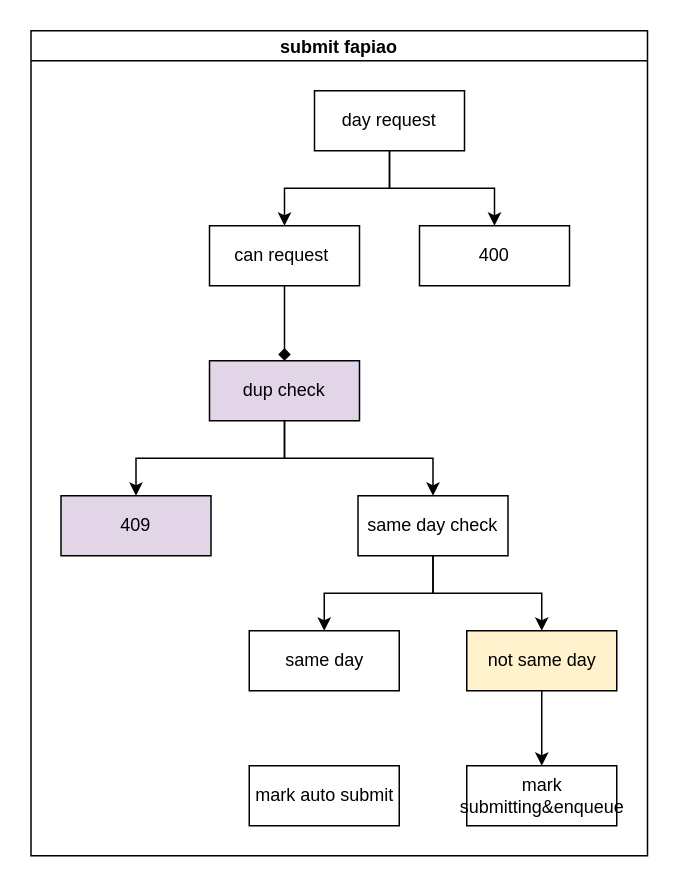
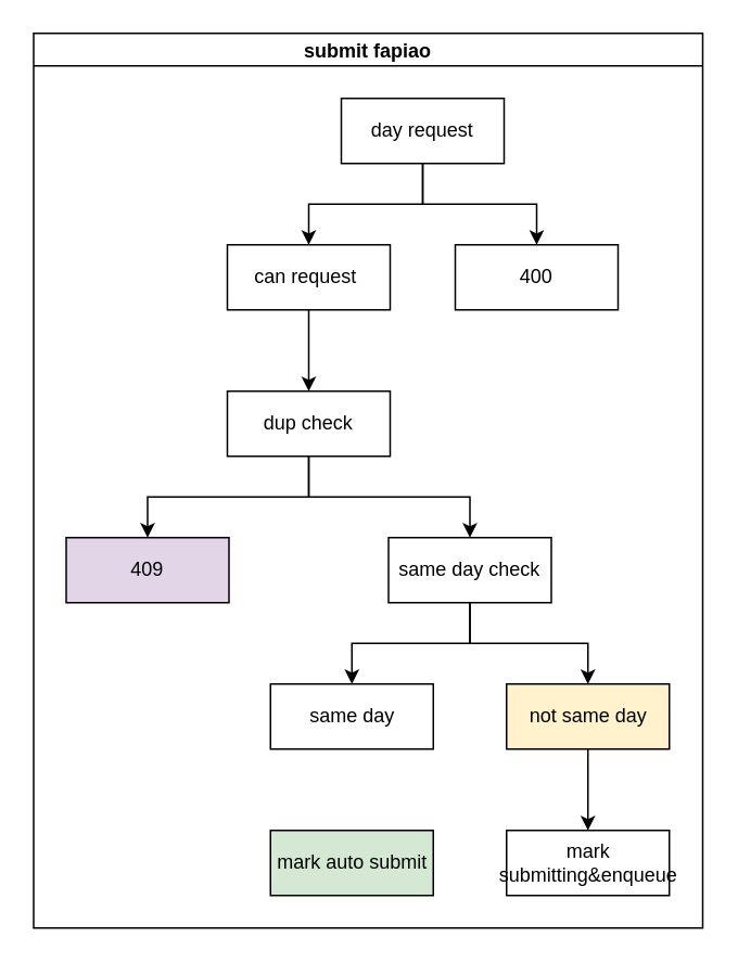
  <mxCell id="0" />
  <mxCell id="1" parent="0" />
  <mxCell id="2" value="submit fapiao" style="swimlane;startSize=20;horizontal=1;childLayout=treeLayout;horizontalTree=0;resizable=0;containerType=tree;" vertex="1" parent="1"><mxGeometry x="20" y="20" width="411" height="550" as="geometry" /></mxCell>
  <mxCell id="3" value="day request" style="whiteSpace=wrap;html=1;" vertex="1" parent="2"><mxGeometry x="189" y="40" width="100" height="40" as="geometry" /></mxCell>
  <mxCell id="4" value="can request&lt;span style=&quot;white-space: pre&quot;&gt; &lt;/span&gt;" style="whiteSpace=wrap;html=1;" vertex="1" parent="2"><mxGeometry x="119" y="130" width="100" height="40" as="geometry" /></mxCell>
  <mxCell id="5" value="" style="edgeStyle=elbowEdgeStyle;elbow=vertical;html=1;rounded=0;" edge="1" parent="2" source="3" target="4"><mxGeometry relative="1" as="geometry" /></mxCell>
  <mxCell id="6" value="400" style="whiteSpace=wrap;html=1;" vertex="1" parent="2"><mxGeometry x="259" y="130" width="100" height="40" as="geometry" /></mxCell>
  <mxCell id="7" value="" style="edgeStyle=elbowEdgeStyle;elbow=vertical;html=1;rounded=0;" edge="1" parent="2" source="3" target="6"><mxGeometry relative="1" as="geometry" /></mxCell>
- <mxCell id="8" value="" style="edgeStyle=elbowEdgeStyle;elbow=vertical;html=1;rounded=0;endArrow=diamond;" edge="1" target="9" source="4" parent="2"><mxGeometry relative="1" as="geometry"><mxPoint x="211" y="320" as="sourcePoint" /></mxGeometry></mxCell>
- <mxCell id="9" value="dup check" style="whiteSpace=wrap;html=1;fillColor=#e1d5e7;" vertex="1" parent="2"><mxGeometry x="119" y="220" width="100" height="40" as="geometry" /></mxCell>
+ <mxCell id="8" value="" style="edgeStyle=elbowEdgeStyle;elbow=vertical;html=1;rounded=0;" edge="1" target="9" source="4" parent="2"><mxGeometry relative="1" as="geometry"><mxPoint x="211" y="320" as="sourcePoint" /></mxGeometry></mxCell>
+ <mxCell id="9" value="dup check" style="whiteSpace=wrap;html=1;" vertex="1" parent="2"><mxGeometry x="119" y="220" width="100" height="40" as="geometry" /></mxCell>
  <mxCell id="10" value="" style="edgeStyle=elbowEdgeStyle;elbow=vertical;html=1;rounded=0;" edge="1" target="11" source="9" parent="2"><mxGeometry relative="1" as="geometry"><mxPoint x="141" y="410" as="sourcePoint" /></mxGeometry></mxCell>
  <mxCell id="11" value="409" style="whiteSpace=wrap;html=1;fillColor=#e1d5e7;" vertex="1" parent="2"><mxGeometry x="20" y="310" width="100" height="40" as="geometry" /></mxCell>
  <mxCell id="12" value="" style="edgeStyle=elbowEdgeStyle;elbow=vertical;html=1;rounded=0;" edge="1" target="13" source="9" parent="2"><mxGeometry relative="1" as="geometry"><mxPoint x="141" y="500" as="sourcePoint" /></mxGeometry></mxCell>
  <mxCell id="13" value="same day check" style="whiteSpace=wrap;html=1;" vertex="1" parent="2"><mxGeometry x="218" y="310" width="100" height="40" as="geometry" /></mxCell>
  <mxCell id="14" value="" style="edgeStyle=elbowEdgeStyle;elbow=vertical;html=1;rounded=0;" edge="1" target="15" source="13" parent="2"><mxGeometry relative="1" as="geometry"><mxPoint x="281" y="500" as="sourcePoint" /></mxGeometry></mxCell>
  <mxCell id="15" value="same day" style="whiteSpace=wrap;html=1;" vertex="1" parent="2"><mxGeometry x="145.5" y="400" width="100" height="40" as="geometry" /></mxCell>
  <mxCell id="16" value="" style="edgeStyle=elbowEdgeStyle;elbow=vertical;html=1;rounded=0;" edge="1" target="17" source="13" parent="2"><mxGeometry relative="1" as="geometry"><mxPoint x="351" y="590" as="sourcePoint" /></mxGeometry></mxCell>
  <mxCell id="17" value="not same day" style="whiteSpace=wrap;html=1;fillColor=#fff2cc;" vertex="1" parent="2"><mxGeometry x="290.5" y="400" width="100" height="40" as="geometry" /></mxCell>
  <mxCell id="18" value="" style="edgeStyle=elbowEdgeStyle;elbow=vertical;html=1;rounded=0;" edge="1" target="19" source="17" parent="2"><mxGeometry relative="1" as="geometry"><mxPoint x="547" y="590" as="sourcePoint" /></mxGeometry></mxCell>
  <mxCell id="19" value="mark submitting&amp;amp;enqueue" style="whiteSpace=wrap;html=1;" vertex="1" parent="2"><mxGeometry x="290.5" y="490" width="100" height="40" as="geometry" /></mxCell>
- <mxCell id="20" value="mark auto submit" style="whiteSpace=wrap;html=1;" vertex="1" parent="2"><mxGeometry x="145.5" y="490" width="100" height="40" as="geometry" /></mxCell>
+ <mxCell id="20" value="mark auto submit" style="whiteSpace=wrap;html=1;fillColor=#d5e8d4;" vertex="1" parent="2"><mxGeometry x="145.5" y="490" width="100" height="40" as="geometry" /></mxCell>
